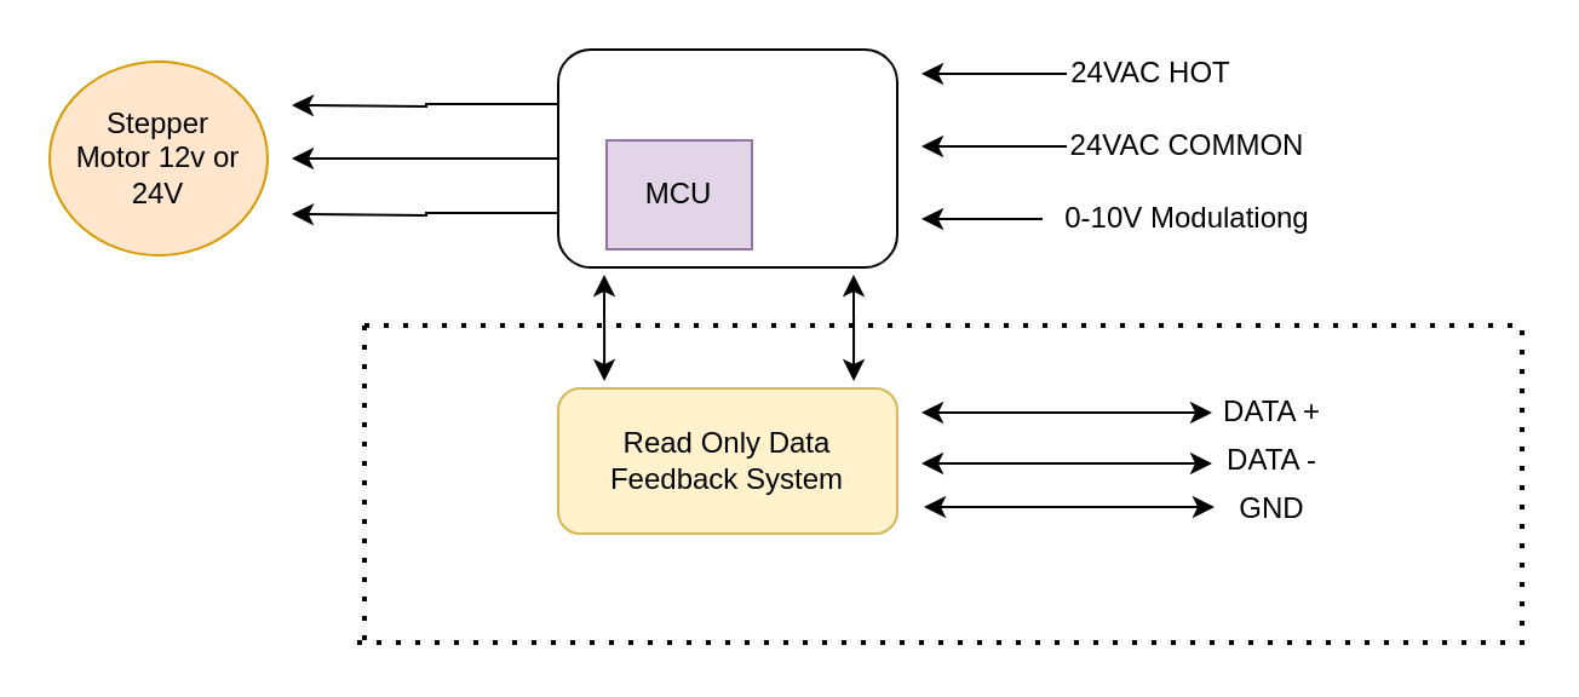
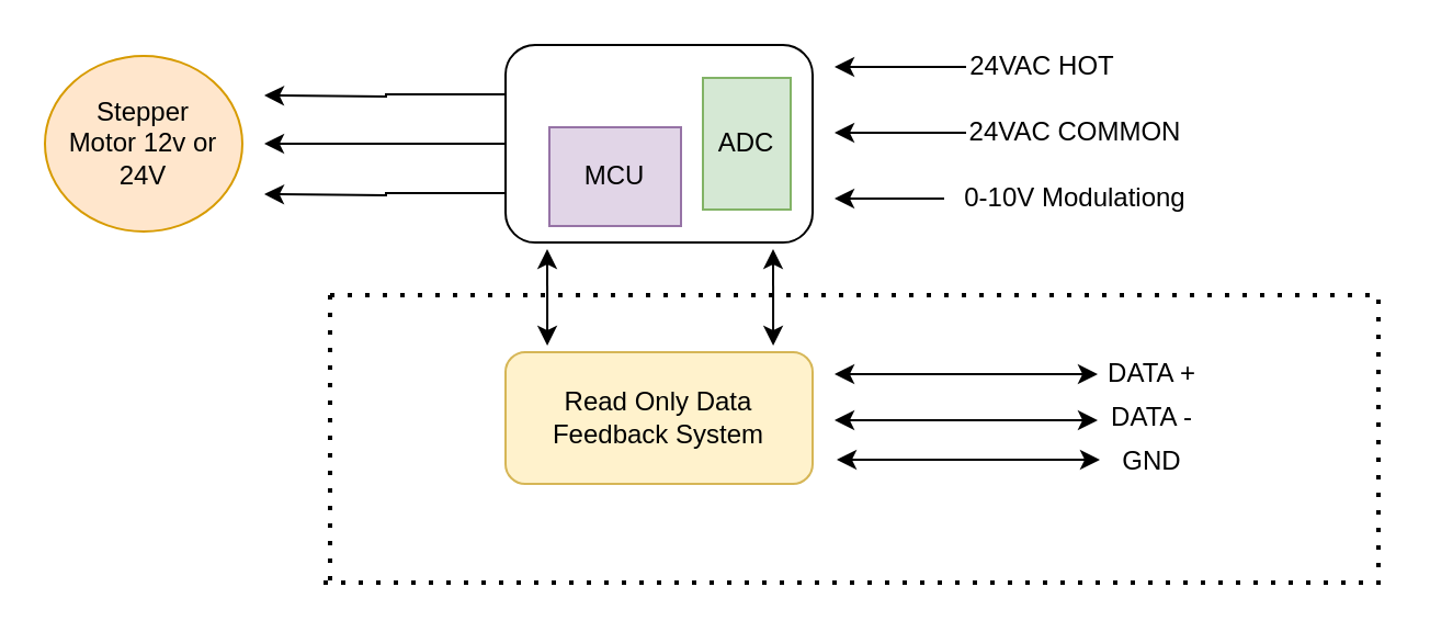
  <mxCell id="0" />
  <mxCell id="1" parent="0" />
  <mxCell id="2" style="edgeStyle=orthogonalEdgeStyle;rounded=0;orthogonalLoop=1;jettySize=auto;html=1;" parent="1" source="3" edge="1"><mxGeometry relative="1" as="geometry"><mxPoint x="380" y="30" as="targetPoint" /></mxGeometry></mxCell>
  <mxCell id="3" value="24VAC HOT" style="text;html=1;strokeColor=none;fillColor=none;align=center;verticalAlign=middle;whiteSpace=wrap;rounded=0;" parent="1" vertex="1"><mxGeometry x="440" y="20" width="70" height="20" as="geometry" /></mxCell>
  <mxCell id="4" style="edgeStyle=orthogonalEdgeStyle;rounded=0;orthogonalLoop=1;jettySize=auto;html=1;" parent="1" source="5" edge="1"><mxGeometry relative="1" as="geometry"><mxPoint x="380" y="60" as="targetPoint" /></mxGeometry></mxCell>
  <mxCell id="5" value="24VAC COMMON" style="text;html=1;strokeColor=none;fillColor=none;align=center;verticalAlign=middle;whiteSpace=wrap;rounded=0;" parent="1" vertex="1"><mxGeometry x="440" y="50" width="100" height="20" as="geometry" /></mxCell>
  <mxCell id="6" style="edgeStyle=orthogonalEdgeStyle;rounded=0;orthogonalLoop=1;jettySize=auto;html=1;exitX=0;exitY=0.5;exitDx=0;exitDy=0;" parent="1" source="7" edge="1"><mxGeometry relative="1" as="geometry"><mxPoint x="380" y="90" as="targetPoint" /></mxGeometry></mxCell>
  <mxCell id="7" value="0-10V Modulationg" style="text;html=1;strokeColor=none;fillColor=none;align=center;verticalAlign=middle;whiteSpace=wrap;rounded=0;" parent="1" vertex="1"><mxGeometry x="430" y="80" width="120" height="20" as="geometry" /></mxCell>
  <mxCell id="8" style="edgeStyle=orthogonalEdgeStyle;rounded=0;orthogonalLoop=1;jettySize=auto;html=1;exitX=0;exitY=0.25;exitDx=0;exitDy=0;" edge="1" parent="1" source="11"><mxGeometry relative="1" as="geometry"><mxPoint x="120" y="43" as="targetPoint" /></mxGeometry></mxCell>
  <mxCell id="9" style="edgeStyle=orthogonalEdgeStyle;rounded=0;orthogonalLoop=1;jettySize=auto;html=1;exitX=0;exitY=0.5;exitDx=0;exitDy=0;" edge="1" parent="1" source="11"><mxGeometry relative="1" as="geometry"><mxPoint x="120" y="65" as="targetPoint" /></mxGeometry></mxCell>
  <mxCell id="10" style="edgeStyle=orthogonalEdgeStyle;rounded=0;orthogonalLoop=1;jettySize=auto;html=1;exitX=0;exitY=0.75;exitDx=0;exitDy=0;" edge="1" parent="1" source="11"><mxGeometry relative="1" as="geometry"><mxPoint x="120" y="88" as="targetPoint" /></mxGeometry></mxCell>
  <mxCell id="11" value="" style="rounded=1;whiteSpace=wrap;html=1;" parent="1" vertex="1"><mxGeometry x="230" y="20" width="140" height="90" as="geometry" /></mxCell>
  <mxCell id="12" value="Stepper&lt;br&gt;Motor 12v or 24V" style="ellipse;whiteSpace=wrap;html=1;fillColor=#ffe6cc;strokeColor=#d79b00;" parent="1" vertex="1"><mxGeometry x="20" y="25" width="90" height="80" as="geometry" /></mxCell>
  <mxCell id="13" value="MCU" style="rounded=0;whiteSpace=wrap;html=1;fillColor=#e1d5e7;strokeColor=#9673a6;" vertex="1" parent="1"><mxGeometry x="250" y="57.5" width="60" height="45" as="geometry" /></mxCell>
+ <mxCell id="14" value="ADC" style="rounded=0;whiteSpace=wrap;html=1;fillColor=#d5e8d4;strokeColor=#82b366;" vertex="1" parent="1"><mxGeometry x="320" y="35" width="40" height="60" as="geometry" /></mxCell>
  <mxCell id="15" value="Read Only Data&lt;br&gt;Feedback System" style="rounded=1;whiteSpace=wrap;html=1;fillColor=#fff2cc;strokeColor=#d6b656;" vertex="1" parent="1"><mxGeometry x="230" y="160" width="140" height="60" as="geometry" /></mxCell>
  <mxCell id="16" value="" style="endArrow=classic;startArrow=classic;html=1;exitX=0.136;exitY=-0.05;exitDx=0;exitDy=0;exitPerimeter=0;" edge="1" parent="1" source="15"><mxGeometry width="50" height="50" relative="1" as="geometry"><mxPoint x="390" y="100" as="sourcePoint" /><mxPoint x="249" y="113" as="targetPoint" /></mxGeometry></mxCell>
  <mxCell id="17" value="" style="endArrow=classic;startArrow=classic;html=1;exitX=0.136;exitY=-0.05;exitDx=0;exitDy=0;exitPerimeter=0;" edge="1" parent="1"><mxGeometry width="50" height="50" relative="1" as="geometry"><mxPoint x="352.04" y="157" as="sourcePoint" /><mxPoint x="352" y="113" as="targetPoint" /></mxGeometry></mxCell>
  <mxCell id="18" value="DATA +" style="text;html=1;strokeColor=none;fillColor=none;align=center;verticalAlign=middle;whiteSpace=wrap;rounded=0;" vertex="1" parent="1"><mxGeometry x="500" y="160" width="50" height="20" as="geometry" /></mxCell>
  <mxCell id="19" value="DATA -" style="text;html=1;strokeColor=none;fillColor=none;align=center;verticalAlign=middle;whiteSpace=wrap;rounded=0;" vertex="1" parent="1"><mxGeometry x="500" y="180" width="50" height="20" as="geometry" /></mxCell>
  <mxCell id="20" value="GND" style="text;html=1;strokeColor=none;fillColor=none;align=center;verticalAlign=middle;whiteSpace=wrap;rounded=0;" vertex="1" parent="1"><mxGeometry x="500" y="200" width="50" height="20" as="geometry" /></mxCell>
  <mxCell id="21" value="" style="endArrow=classic;startArrow=classic;html=1;entryX=0;entryY=0.5;entryDx=0;entryDy=0;" edge="1" parent="1" target="18"><mxGeometry width="50" height="50" relative="1" as="geometry"><mxPoint x="380" y="170" as="sourcePoint" /><mxPoint x="440" y="40" as="targetPoint" /></mxGeometry></mxCell>
  <mxCell id="22" value="" style="endArrow=classic;startArrow=classic;html=1;entryX=0;entryY=0.5;entryDx=0;entryDy=0;" edge="1" parent="1"><mxGeometry width="50" height="50" relative="1" as="geometry"><mxPoint x="380" y="191" as="sourcePoint" /><mxPoint x="500" y="191" as="targetPoint" /></mxGeometry></mxCell>
  <mxCell id="23" value="" style="endArrow=classic;startArrow=classic;html=1;entryX=0;entryY=0.5;entryDx=0;entryDy=0;" edge="1" parent="1"><mxGeometry width="50" height="50" relative="1" as="geometry"><mxPoint x="381" y="209" as="sourcePoint" /><mxPoint x="501" y="209" as="targetPoint" /></mxGeometry></mxCell>
  <mxCell id="24" value="" style="endArrow=none;dashed=1;html=1;dashPattern=1 3;strokeWidth=2;" edge="1" parent="1"><mxGeometry width="50" height="50" relative="1" as="geometry"><mxPoint x="150" y="134" as="sourcePoint" /><mxPoint x="630" y="134" as="targetPoint" /></mxGeometry></mxCell>
  <mxCell id="25" value="" style="endArrow=none;dashed=1;html=1;dashPattern=1 3;strokeWidth=2;" edge="1" parent="1"><mxGeometry width="50" height="50" relative="1" as="geometry"><mxPoint x="147" y="265" as="sourcePoint" /><mxPoint x="627" y="265" as="targetPoint" /></mxGeometry></mxCell>
  <mxCell id="26" value="" style="endArrow=none;dashed=1;html=1;dashPattern=1 3;strokeWidth=2;" edge="1" parent="1"><mxGeometry width="50" height="50" relative="1" as="geometry"><mxPoint x="150" y="264" as="sourcePoint" /><mxPoint x="150" y="134" as="targetPoint" /></mxGeometry></mxCell>
  <mxCell id="27" value="" style="endArrow=none;dashed=1;html=1;dashPattern=1 3;strokeWidth=2;" edge="1" parent="1"><mxGeometry width="50" height="50" relative="1" as="geometry"><mxPoint x="628" y="266" as="sourcePoint" /><mxPoint x="628" y="136" as="targetPoint" /></mxGeometry></mxCell>
